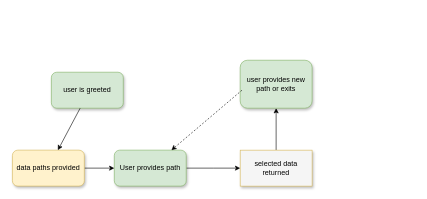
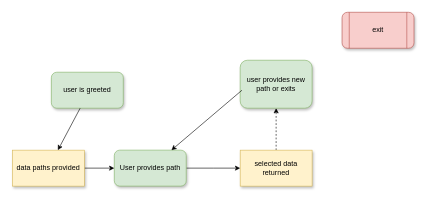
  <mxCell id="0" />
  <mxCell id="1" parent="0" />
  <mxCell id="2" value="user is greeted" style="rounded=1;whiteSpace=wrap;html=1;fillColor=#d5e8d4;strokeColor=#82b366;fontColor=#000000;shadow=1;glass=0;comic=0;" parent="1" vertex="1"><mxGeometry x="85" y="120" width="120" height="60" as="geometry" /></mxCell>
  <mxCell id="3" value="" style="edgeStyle=orthogonalEdgeStyle;rounded=0;orthogonalLoop=1;jettySize=auto;html=1;strokeColor=#000000;" parent="1" source="4" target="7" edge="1"><mxGeometry relative="1" as="geometry" /></mxCell>
- <mxCell id="4" value="data paths provided" style="whiteSpace=wrap;html=1;fillColor=#fff2cc;strokeColor=#d6b656;fontColor=#000000;shadow=1;rounded=1;" parent="1" vertex="1"><mxGeometry x="20" y="250" width="120" height="60" as="geometry" /></mxCell>
+ <mxCell id="4" value="data paths provided" style="rounded=0;whiteSpace=wrap;html=1;fillColor=#fff2cc;strokeColor=#d6b656;fontColor=#000000;shadow=1;" parent="1" vertex="1"><mxGeometry x="20" y="250" width="120" height="60" as="geometry" /></mxCell>
  <mxCell id="5" value="" style="endArrow=classic;html=1;exitX=0.4;exitY=1;exitDx=0;exitDy=0;exitPerimeter=0;strokeColor=#000000;" parent="1" source="2" target="4" edge="1"><mxGeometry width="50" height="50" relative="1" as="geometry"><mxPoint x="300" y="350" as="sourcePoint" /><mxPoint x="350" y="300" as="targetPoint" /></mxGeometry></mxCell>
  <mxCell id="6" value="" style="edgeStyle=orthogonalEdgeStyle;rounded=0;orthogonalLoop=1;jettySize=auto;html=1;strokeColor=#000000;" parent="1" source="7" edge="1"><mxGeometry relative="1" as="geometry"><mxPoint x="400" y="280" as="targetPoint" /></mxGeometry></mxCell>
  <mxCell id="7" value="User provides path" style="rounded=1;whiteSpace=wrap;html=1;fillColor=#d5e8d4;strokeColor=#82b366;fontColor=#000000;shadow=1;" parent="1" vertex="1"><mxGeometry x="190" y="250" width="120" height="60" as="geometry" /></mxCell>
- <mxCell id="8" value="" style="edgeStyle=orthogonalEdgeStyle;rounded=0;orthogonalLoop=1;jettySize=auto;html=1;strokeColor=#000000;" parent="1" source="9" target="10" edge="1"><mxGeometry relative="1" as="geometry" /></mxCell>
- <mxCell id="9" value="selected data returned" style="rounded=0;whiteSpace=wrap;html=1;fillColor=#f5f5f5;strokeColor=#d6b656;fontColor=#000000;shadow=1;" parent="1" vertex="1"><mxGeometry x="400" y="250" width="120" height="60" as="geometry" /></mxCell>
+ <mxCell id="8" value="" style="edgeStyle=orthogonalEdgeStyle;rounded=0;orthogonalLoop=1;jettySize=auto;html=1;strokeColor=#000000;dashed=1;" parent="1" source="9" target="10" edge="1"><mxGeometry relative="1" as="geometry" /></mxCell>
+ <mxCell id="9" value="selected data returned" style="rounded=0;whiteSpace=wrap;html=1;fillColor=#fff2cc;strokeColor=#d6b656;fontColor=#000000;shadow=1;" parent="1" vertex="1"><mxGeometry x="400" y="250" width="120" height="60" as="geometry" /></mxCell>
  <mxCell id="10" value="user provides new path or exits" style="rounded=1;whiteSpace=wrap;html=1;fillColor=#d5e8d4;strokeColor=#82b366;fontColor=#000000;shadow=1;" parent="1" vertex="1"><mxGeometry x="400" y="100" width="120" height="80" as="geometry" /></mxCell>
- <mxCell id="11" value="" style="endArrow=classic;html=1;exitX=0.025;exitY=0.625;exitDx=0;exitDy=0;exitPerimeter=0;strokeColor=#000000;dashed=1;" parent="1" source="10" target="7" edge="1"><mxGeometry width="50" height="50" relative="1" as="geometry"><mxPoint x="300" y="330" as="sourcePoint" /><mxPoint x="350" y="280" as="targetPoint" /></mxGeometry></mxCell>
+ <mxCell id="11" value="" style="endArrow=classic;html=1;exitX=0.025;exitY=0.625;exitDx=0;exitDy=0;exitPerimeter=0;strokeColor=#000000;" parent="1" source="10" target="7" edge="1"><mxGeometry width="50" height="50" relative="1" as="geometry"><mxPoint x="300" y="330" as="sourcePoint" /><mxPoint x="350" y="280" as="targetPoint" /></mxGeometry></mxCell>
+ <mxCell id="12" value="exit" style="shape=process;whiteSpace=wrap;html=1;backgroundOutline=1;fillColor=#f8cecc;strokeColor=#b85450;fontColor=#000000;rounded=1;shadow=1;" parent="1" vertex="1"><mxGeometry x="570" y="20" width="120" height="60" as="geometry" /></mxCell>
